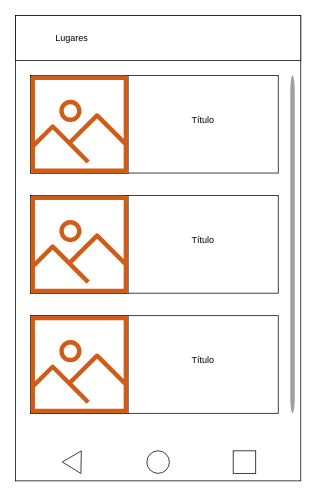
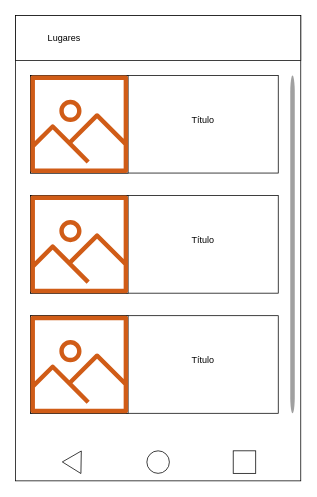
  <mxCell id="0" />
  <mxCell id="1" parent="0" />
  <mxCell id="2" value="" style="rounded=0;whiteSpace=wrap;html=1;" vertex="1" parent="1"><mxGeometry x="20" y="20" width="380" height="620" as="geometry" /></mxCell>
  <mxCell id="3" value="" style="rounded=0;whiteSpace=wrap;html=1;" vertex="1" parent="1"><mxGeometry x="20" y="20" width="380" height="60" as="geometry" /></mxCell>
- <mxCell id="4" value="Lugares" style="text;html=1;strokeColor=none;fillColor=none;align=center;verticalAlign=middle;whiteSpace=wrap;rounded=0;" vertex="1" parent="1"><mxGeometry x="50" y="30" width="90" height="40" as="geometry" /></mxCell>
+ <mxCell id="4" value="Lugares" style="text;html=1;strokeColor=none;fillColor=none;align=center;verticalAlign=middle;whiteSpace=wrap;rounded=0;" vertex="1" parent="1"><mxGeometry x="40" y="30" width="90" height="40" as="geometry" /></mxCell>
  <mxCell id="5" value="" style="rounded=0;whiteSpace=wrap;html=1;" vertex="1" parent="1"><mxGeometry x="40" y="100" width="330" height="130" as="geometry" /></mxCell>
  <mxCell id="6" value="" style="whiteSpace=wrap;html=1;aspect=fixed;" vertex="1" parent="1"><mxGeometry x="40" y="100" width="130" height="130" as="geometry" /></mxCell>
  <mxCell id="7" value="Título" style="text;html=1;strokeColor=none;fillColor=none;align=center;verticalAlign=middle;whiteSpace=wrap;rounded=0;" vertex="1" parent="1"><mxGeometry x="250" y="150" width="40" height="20" as="geometry" /></mxCell>
  <mxCell id="8" value="" style="rounded=0;whiteSpace=wrap;html=1;" vertex="1" parent="1"><mxGeometry x="40" y="260" width="330" height="130" as="geometry" /></mxCell>
  <mxCell id="9" value="" style="whiteSpace=wrap;html=1;aspect=fixed;" vertex="1" parent="1"><mxGeometry x="40" y="260" width="130" height="130" as="geometry" /></mxCell>
  <mxCell id="10" value="Título" style="text;html=1;strokeColor=none;fillColor=none;align=center;verticalAlign=middle;whiteSpace=wrap;rounded=0;" vertex="1" parent="1"><mxGeometry x="250" y="310" width="40" height="20" as="geometry" /></mxCell>
  <mxCell id="11" value="" style="rounded=0;whiteSpace=wrap;html=1;" vertex="1" parent="1"><mxGeometry x="40" y="420" width="330" height="130" as="geometry" /></mxCell>
  <mxCell id="12" value="" style="whiteSpace=wrap;html=1;aspect=fixed;" vertex="1" parent="1"><mxGeometry x="40" y="420" width="130" height="130" as="geometry" /></mxCell>
  <mxCell id="13" value="Título" style="text;html=1;strokeColor=none;fillColor=none;align=center;verticalAlign=middle;whiteSpace=wrap;rounded=0;" vertex="1" parent="1"><mxGeometry x="250" y="470" width="40" height="20" as="geometry" /></mxCell>
  <mxCell id="14" value="" style="ellipse;whiteSpace=wrap;html=1;aspect=fixed;" vertex="1" parent="1"><mxGeometry x="195" y="600" width="30" height="30" as="geometry" /></mxCell>
  <mxCell id="15" value="" style="triangle;whiteSpace=wrap;html=1;rotation=-179;" vertex="1" parent="1"><mxGeometry x="82.41" y="600" width="25" height="30" as="geometry" /></mxCell>
  <mxCell id="16" value="" style="whiteSpace=wrap;html=1;aspect=fixed;" vertex="1" parent="1"><mxGeometry x="310" y="600" width="30" height="30" as="geometry" /></mxCell>
  <mxCell id="17" value="" style="outlineConnect=0;fontColor=#232F3E;gradientColor=none;fillColor=#D05C17;strokeColor=none;dashed=0;verticalLabelPosition=bottom;verticalAlign=top;align=center;html=1;fontSize=12;fontStyle=0;aspect=fixed;pointerEvents=1;shape=mxgraph.aws4.container_registry_image;" vertex="1" parent="1"><mxGeometry x="40" y="100" width="130" height="130" as="geometry" /></mxCell>
  <mxCell id="18" value="" style="outlineConnect=0;fontColor=#232F3E;gradientColor=none;fillColor=#D05C17;strokeColor=none;dashed=0;verticalLabelPosition=bottom;verticalAlign=top;align=center;html=1;fontSize=12;fontStyle=0;aspect=fixed;pointerEvents=1;shape=mxgraph.aws4.container_registry_image;" vertex="1" parent="1"><mxGeometry x="40" y="260" width="130" height="130" as="geometry" /></mxCell>
  <mxCell id="19" value="" style="outlineConnect=0;fontColor=#232F3E;gradientColor=none;fillColor=#D05C17;strokeColor=none;dashed=0;verticalLabelPosition=bottom;verticalAlign=top;align=center;html=1;fontSize=12;fontStyle=0;aspect=fixed;pointerEvents=1;shape=mxgraph.aws4.container_registry_image;" vertex="1" parent="1"><mxGeometry x="40" y="420" width="130" height="130" as="geometry" /></mxCell>
  <mxCell id="20" value="" style="html=1;verticalLabelPosition=bottom;labelBackgroundColor=#ffffff;verticalAlign=top;shadow=0;dashed=0;strokeWidth=2;shape=mxgraph.ios7.misc.scroll_(vertical);fillColor=#a0a0a0;" vertex="1" parent="1"><mxGeometry x="386" y="100" width="6" height="450" as="geometry" /></mxCell>
